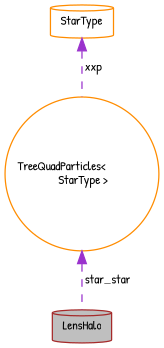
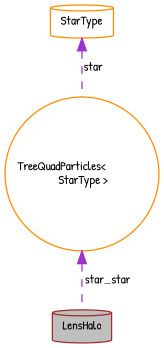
  digraph {
    fontname="Patrick Hand"
    node [color=darkorange fillcolor=white fontname="Patrick Hand" fontsize=10 shape=cylinder style=filled]
    edge [color=darkorchid3 dir=back fontname="Patrick Hand" fontsize=10 labelfontname=Helvetica labelfontsize=10 style=dashed]
    n1 [color=brown fillcolor=grey75 fontcolor=black height=0.2 label=LensHalo width=0.4]
    n2 [height=0.2 label="TreeQuadParticles\<\l StarType \>" shape=circle width=0.4]
    n3 [height=0.2 label=StarType width=0.4]
    n2 -> n1 [label=" star_star"]
-   n3 -> n2 [label=" xxp"]
+   n3 -> n2 [label=" star"]
  }
